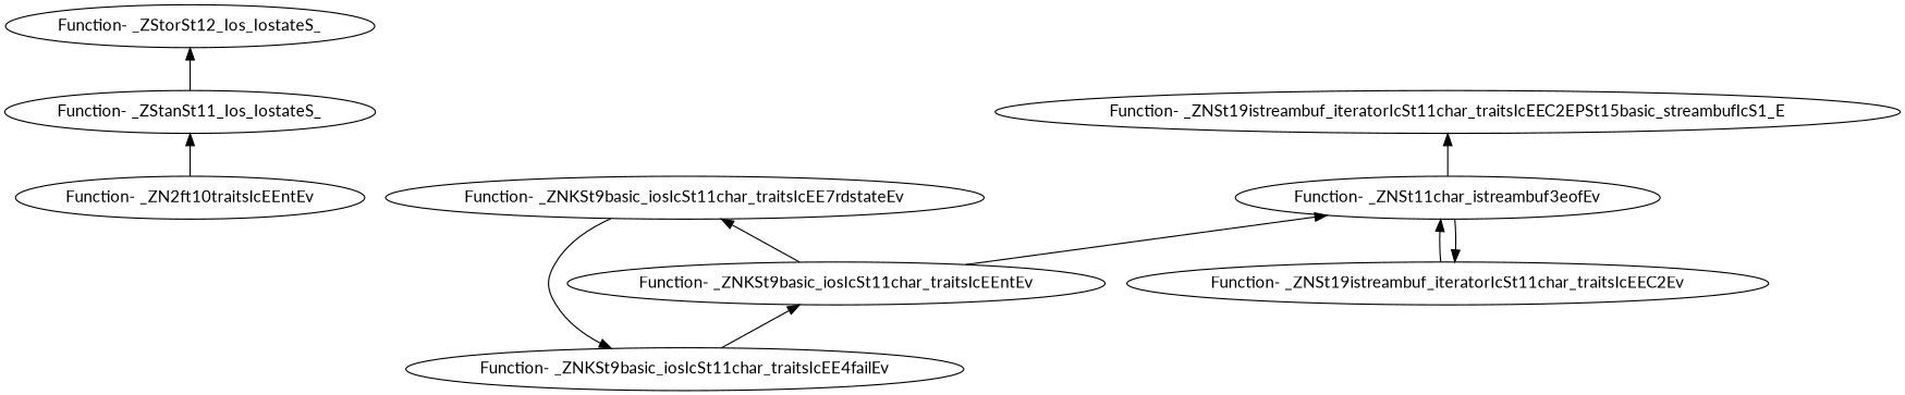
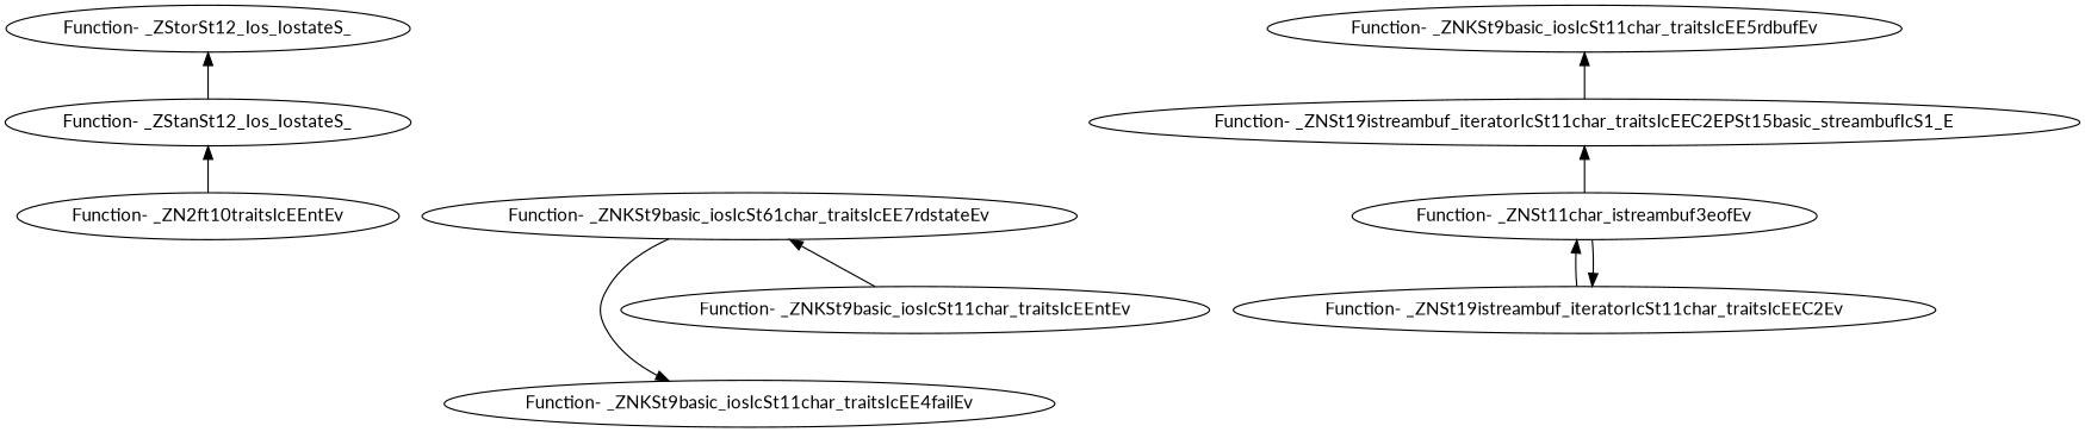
  digraph {
    fontname=Lato
    node [fontname=Lato]
    edge [dir=back fontname=Lato]
    n1 [label="Function- _ZN2ft10traitsIcEEntEv"]
-   "Function- _ZStanSt12_Ios_IostateS_" [label="Function- _ZStanSt11_Ios_IostateS_"]
+   "Function- _ZStanSt12_Ios_IostateS_"
    "Function- _ZStorSt12_Ios_IostateS_"
-   "Function- _ZNKSt9basic_iosIcSt11char_traitsIcEE7rdstateEv"
+   "Function- _ZNKSt9basic_iosIcSt11char_traitsIcEE7rdstateEv" [label="Function- _ZNKSt9basic_iosIcSt61char_traitsIcEE7rdstateEv"]
    "Function- _ZNKSt9basic_iosIcSt11char_traitsIcEEntEv"
    "Function- _ZNKSt9basic_iosIcSt11char_traitsIcEE4failEv"
    n7 [label="Function- _ZNSt11char_istreambuf3eofEv"]
    "Function- _ZNSt19istreambuf_iteratorIcSt11char_traitsIcEEC2Ev"
    "Function- _ZNSt19istreambuf_iteratorIcSt11char_traitsIcEEC2EPSt15basic_streambufIcS1_E"
+   "Function- _ZNKSt9basic_iosIcSt11char_traitsIcEE5rdbufEv"
    "Function- _ZStanSt12_Ios_IostateS_" -> n1
    "Function- _ZStorSt12_Ios_IostateS_" -> "Function- _ZStanSt12_Ios_IostateS_"
    "Function- _ZNKSt9basic_iosIcSt11char_traitsIcEE7rdstateEv" -> "Function- _ZNKSt9basic_iosIcSt11char_traitsIcEEntEv"
-   "Function- _ZNKSt9basic_iosIcSt11char_traitsIcEEntEv" -> "Function- _ZNKSt9basic_iosIcSt11char_traitsIcEE4failEv"
    "Function- _ZNKSt9basic_iosIcSt11char_traitsIcEE4failEv" -> "Function- _ZNKSt9basic_iosIcSt11char_traitsIcEE7rdstateEv"
-   n7 -> "Function- _ZNKSt9basic_iosIcSt11char_traitsIcEEntEv"
    n7 -> "Function- _ZNSt19istreambuf_iteratorIcSt11char_traitsIcEEC2Ev"
    "Function- _ZNSt19istreambuf_iteratorIcSt11char_traitsIcEEC2Ev" -> n7
    "Function- _ZNSt19istreambuf_iteratorIcSt11char_traitsIcEEC2EPSt15basic_streambufIcS1_E" -> n7
+   "Function- _ZNKSt9basic_iosIcSt11char_traitsIcEE5rdbufEv" -> "Function- _ZNSt19istreambuf_iteratorIcSt11char_traitsIcEEC2EPSt15basic_streambufIcS1_E"
  }
